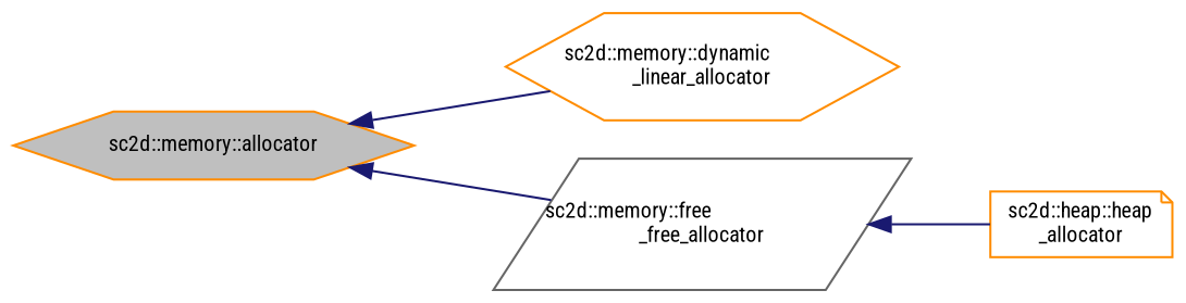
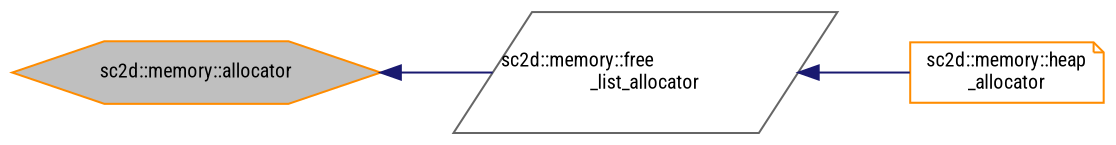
  digraph {
    fontname="Roboto Condensed"
    rankdir=LR
    node [color=darkorange fillcolor=white fontname="Roboto Condensed" fontsize=10 shape=hexagon style=filled]
    edge [color=midnightblue dir=back fontname="Roboto Condensed" fontsize=10 labelfontname=Helvetica labelfontsize=10 style=solid]
    n1 [fillcolor=grey75 fontcolor=black height=0.2 label="sc2d::memory::allocator" width=0.4]
-   n2 [height=0.2 label="sc2d::memory::dynamic\l_linear_allocator" width=0.4]
-   n3 [color=gray40 height=0.2 label="sc2d::memory::free\l_free_allocator" shape=parallelogram width=0.4]
-   n4 [height=0.2 label="sc2d::heap::heap\l_allocator" shape=note width=0.4]
-   n1 -> n2
+   n3 [color=gray40 height=0.2 label="sc2d::memory::free\l_list_allocator" shape=parallelogram width=0.4]
+   n4 [height=0.2 label="sc2d::memory::heap\l_allocator" shape=note width=0.4]
    n1 -> n3
    n3 -> n4
  }
